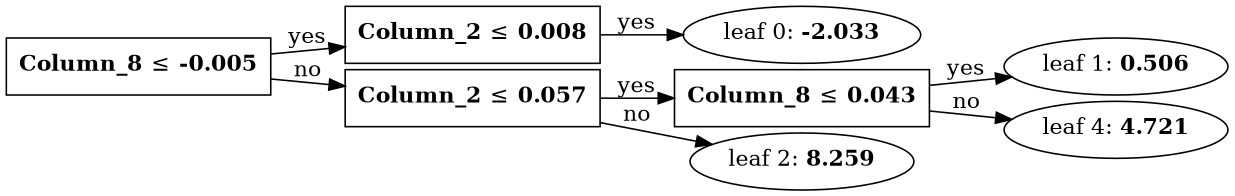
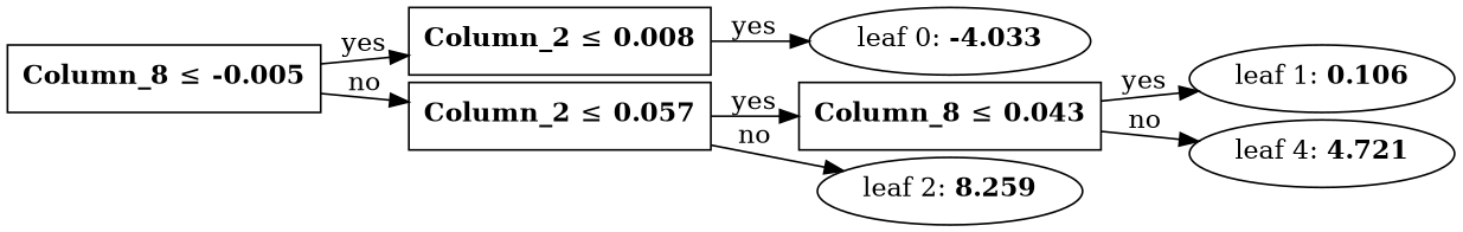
  digraph {
    nodesep=0.05
    rankdir=LR
    ranksep=0.3
    n1 [fillcolor=white label=<<B>Column_8</B> &#8804; <B>-0.005</B>> shape=rectangle]
    n2 [fillcolor=white label=<<B>Column_2</B> &#8804; <B>0.008</B>> shape=rectangle]
    n3 [fillcolor=white label=<<B>Column_2</B> &#8804; <B>0.057</B>> shape=rectangle]
-   n4 [label=<leaf 0: <B>-2.033</B>>]
+   n4 [label=<leaf 0: <B>-4.033</B>>]
    n5 [fillcolor=white label=<<B>Column_8</B> &#8804; <B>0.043</B>> shape=rectangle]
    n6 [label=<leaf 2: <B>8.259</B>>]
-   n7 [label=<leaf 1: <B>0.506</B>>]
+   n7 [label=<leaf 1: <B>0.106</B>>]
    n8 [label=<leaf 4: <B>4.721</B>>]
    n1 -> n2 [label=yes]
    n1 -> n3 [label=no]
    n2 -> n4 [label=yes]
    n3 -> n5 [label=yes]
    n3 -> n6 [label=no]
    n5 -> n7 [label=yes]
    n5 -> n8 [label=no]
  }
